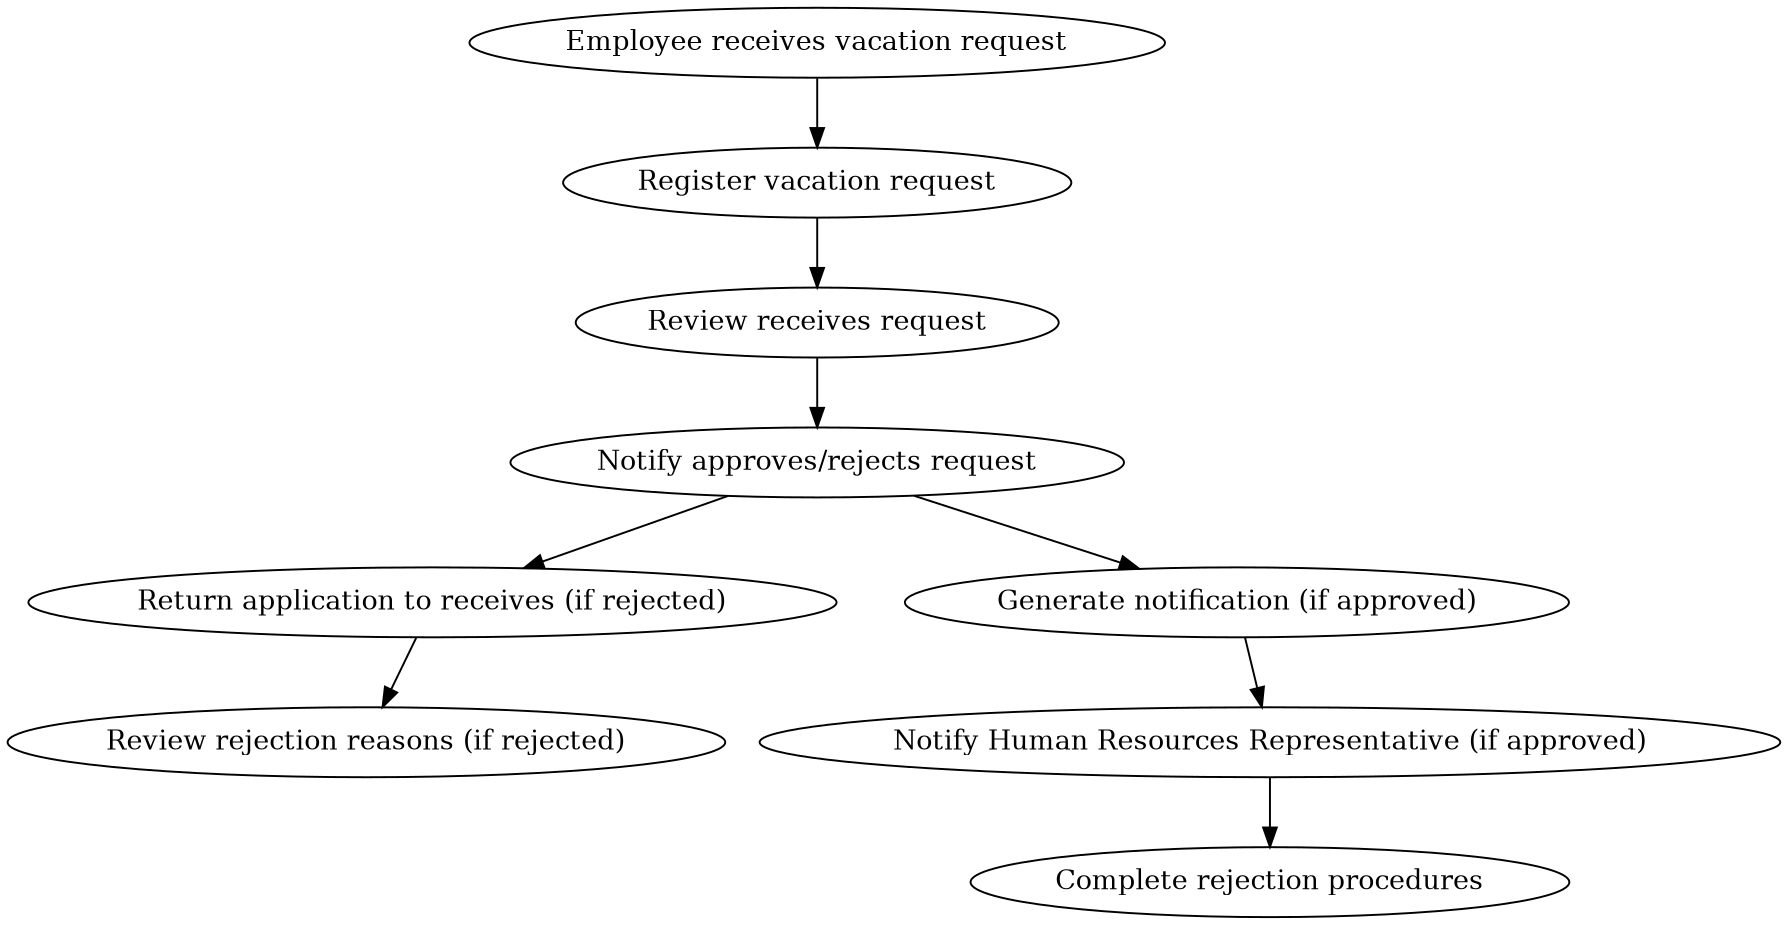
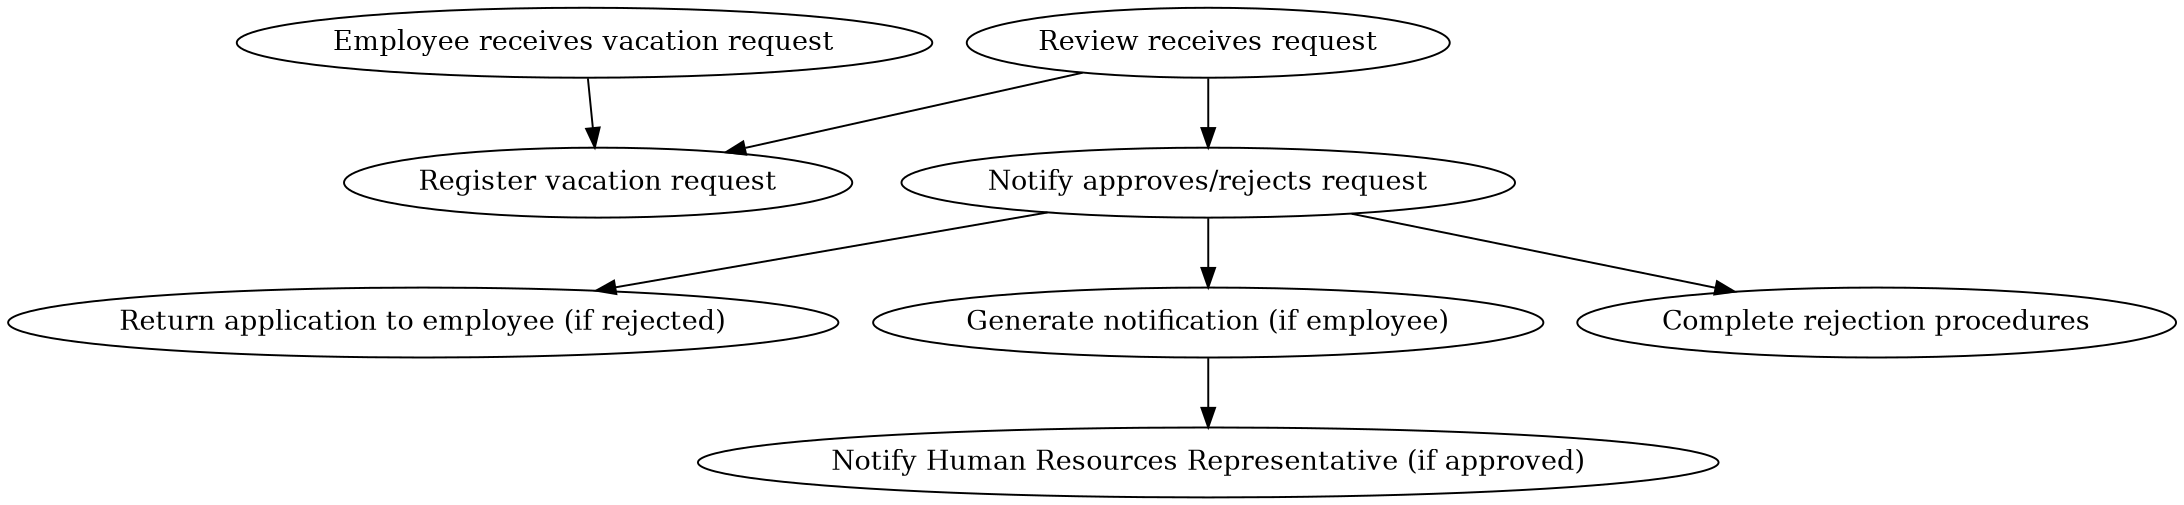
  digraph {
    n1 [label="Employee receives vacation request"]
    "Register vacation request"
    n3 [label="Review receives request"]
    n4 [label="Notify approves/rejects request"]
-   "Return application to employee (if rejected)" [label="Return application to receives (if rejected)"]
-   "Generate notification (if approved)"
-   "Review rejection reasons (if rejected)"
+   "Return application to employee (if rejected)"
+   "Generate notification (if approved)" [label="Generate notification (if employee)"]
    "Notify Human Resources Representative (if approved)"
    n9 [label="Complete rejection procedures"]
    n1 -> "Register vacation request"
-   "Register vacation request" -> n3
+   n3 -> "Register vacation request"
    n3 -> n4
    n4 -> "Return application to employee (if rejected)"
    n4 -> "Generate notification (if approved)"
-   "Return application to employee (if rejected)" -> "Review rejection reasons (if rejected)"
    "Generate notification (if approved)" -> "Notify Human Resources Representative (if approved)"
-   "Notify Human Resources Representative (if approved)" -> n9
+   n4 -> n9
  }
